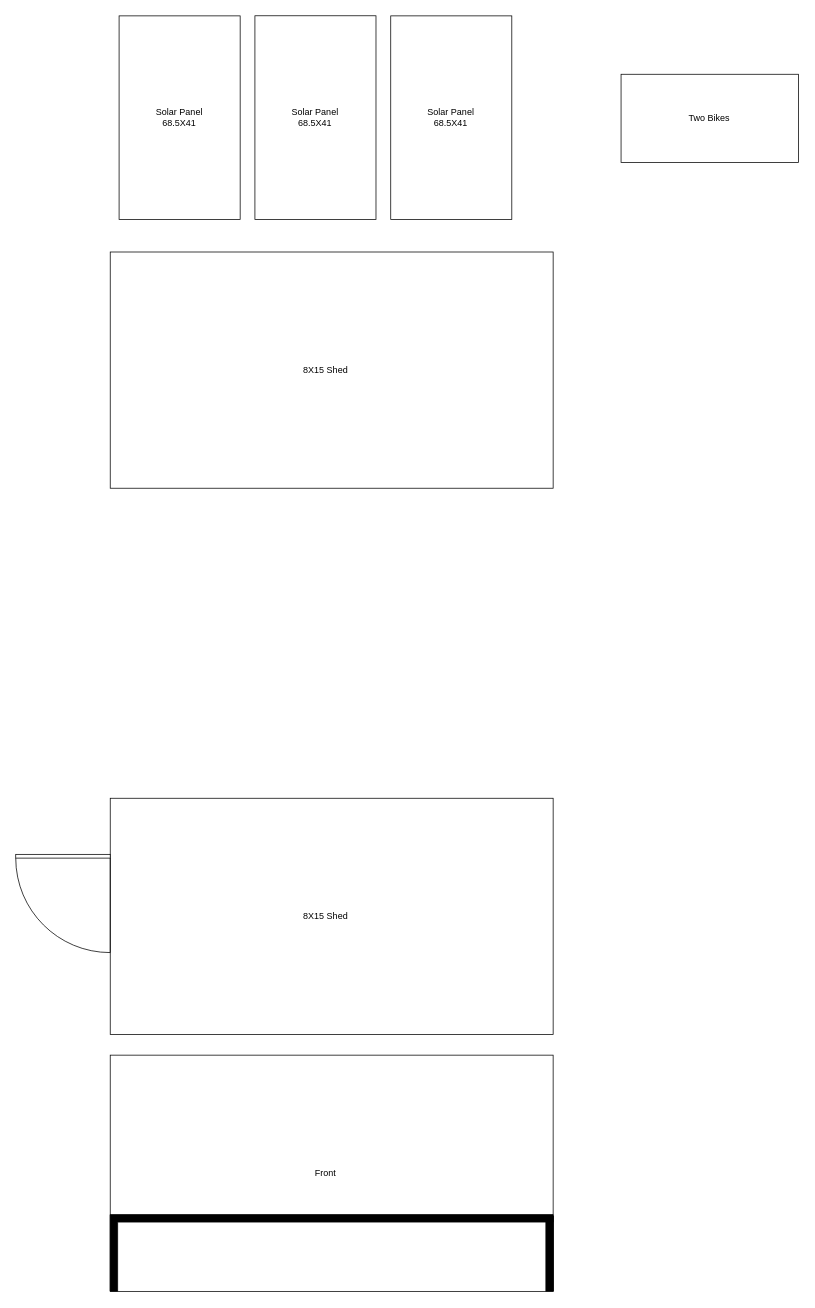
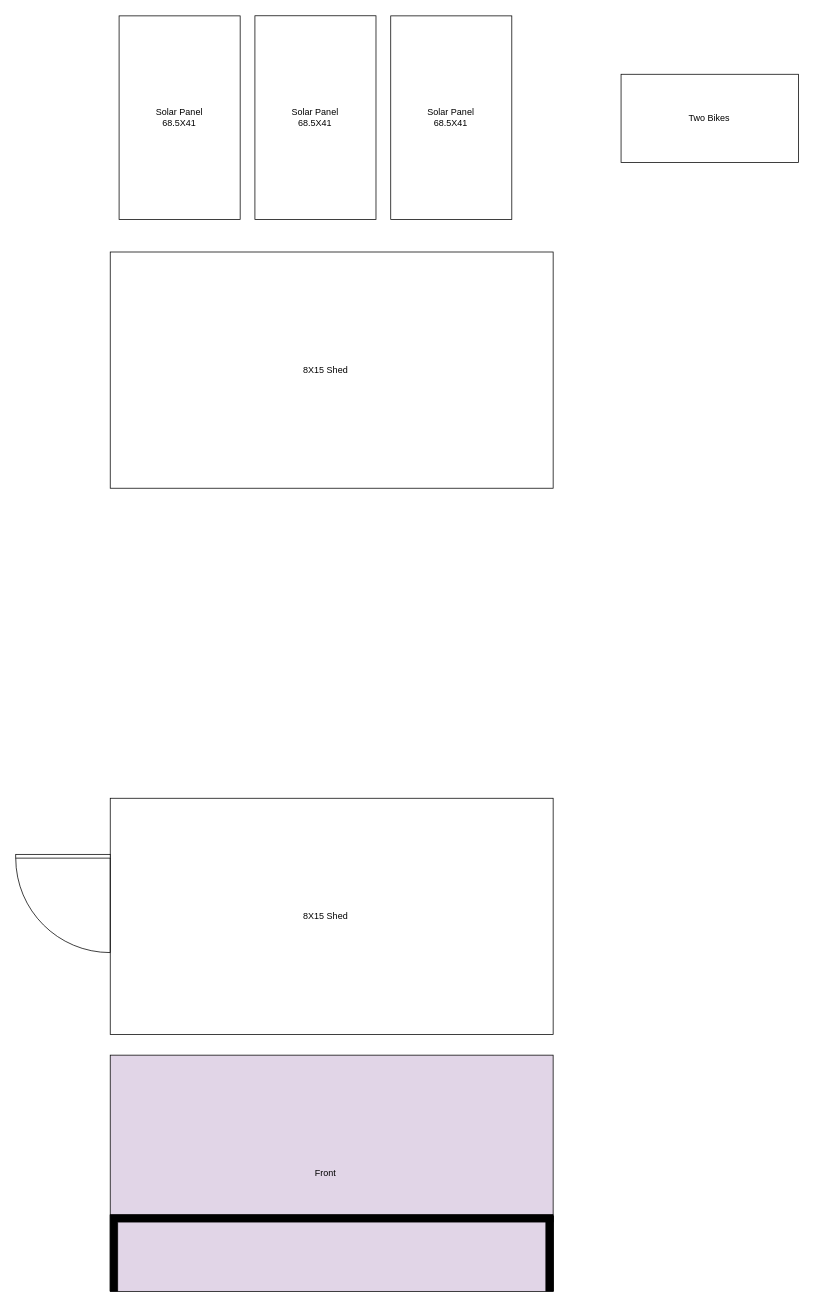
  <mxCell id="0" />
  <mxCell id="1" parent="0" />
  <mxCell id="2" value="8X15 Shed" style="rounded=0;whiteSpace=wrap;html=1;imageWidth=24;resizeWidth=1;resizeHeight=1;movableLabel=1;" vertex="1" parent="1"><mxGeometry x="146.14" y="335.5" width="590.55" height="314.96" as="geometry"><mxPoint x="-8" as="offset" /></mxGeometry></mxCell>
  <mxCell id="3" value="Solar Panel&lt;br&gt;68.5X41" style="rounded=0;whiteSpace=wrap;html=1;imageWidth=24;resizeWidth=1;resizeHeight=1;movableLabel=1;" vertex="1" parent="1"><mxGeometry x="157.95" y="20.67" width="161.42" height="271.65" as="geometry" /></mxCell>
  <mxCell id="4" value="Solar Panel&lt;br&gt;68.5X41" style="rounded=0;whiteSpace=wrap;html=1;imageWidth=24;resizeWidth=1;resizeHeight=1;movableLabel=1;" vertex="1" parent="1"><mxGeometry x="339.06" y="20.54" width="161.42" height="271.65" as="geometry" /></mxCell>
  <mxCell id="5" value="Solar Panel&lt;br&gt;68.5X41" style="rounded=0;whiteSpace=wrap;html=1;imageWidth=24;resizeWidth=1;resizeHeight=1;movableLabel=1;" vertex="1" parent="1"><mxGeometry x="520.16" y="20.67" width="161.42" height="271.65" as="geometry" /></mxCell>
  <mxCell id="6" value="Two Bikes" style="rounded=0;whiteSpace=wrap;html=1;" vertex="1" parent="1"><mxGeometry x="827.24" y="98.52" width="236.46" height="117.76" as="geometry" /></mxCell>
  <mxCell id="7" value="8X15 Shed" style="rounded=0;whiteSpace=wrap;html=1;imageWidth=24;resizeWidth=1;resizeHeight=1;movableLabel=1;" vertex="1" parent="1"><mxGeometry x="146.137" y="1063.837" width="590.55" height="314.96" as="geometry"><mxPoint x="-8" as="offset" /></mxGeometry></mxCell>
- <mxCell id="8" value="Front" style="rounded=0;whiteSpace=wrap;html=1;imageWidth=24;resizeWidth=1;resizeHeight=1;movableLabel=1;" vertex="1" parent="1"><mxGeometry x="146.13" y="1406.36" width="590.55" height="314.96" as="geometry"><mxPoint x="-8" as="offset" /></mxGeometry></mxCell>
+ <mxCell id="8" value="Front" style="rounded=0;whiteSpace=wrap;html=1;imageWidth=24;resizeWidth=1;resizeHeight=1;movableLabel=1;fillColor=#e1d5e7;" vertex="1" parent="1"><mxGeometry x="146.13" y="1406.36" width="590.55" height="314.96" as="geometry"><mxPoint x="-8" as="offset" /></mxGeometry></mxCell>
  <mxCell id="9" value="" style="verticalLabelPosition=bottom;html=1;verticalAlign=top;align=center;shape=mxgraph.floorplan.doorRight;aspect=fixed;" vertex="1" parent="1"><mxGeometry x="20.15" y="1138.64" width="125.98" height="133.85" as="geometry" /></mxCell>
  <mxCell id="10" value="" style="verticalLabelPosition=bottom;html=1;verticalAlign=top;align=center;shape=mxgraph.floorplan.wallCorner;fillColor=#000000;" vertex="1" parent="1"><mxGeometry x="146" y="1618.96" width="590.69" height="102.04" as="geometry" /></mxCell>
  <mxCell id="11" value="" style="verticalLabelPosition=bottom;html=1;verticalAlign=top;align=center;shape=mxgraph.floorplan.wall;fillColor=#000000;direction=south;" vertex="1" parent="1"><mxGeometry x="727" y="1621" width="10" height="100" as="geometry" /></mxCell>
